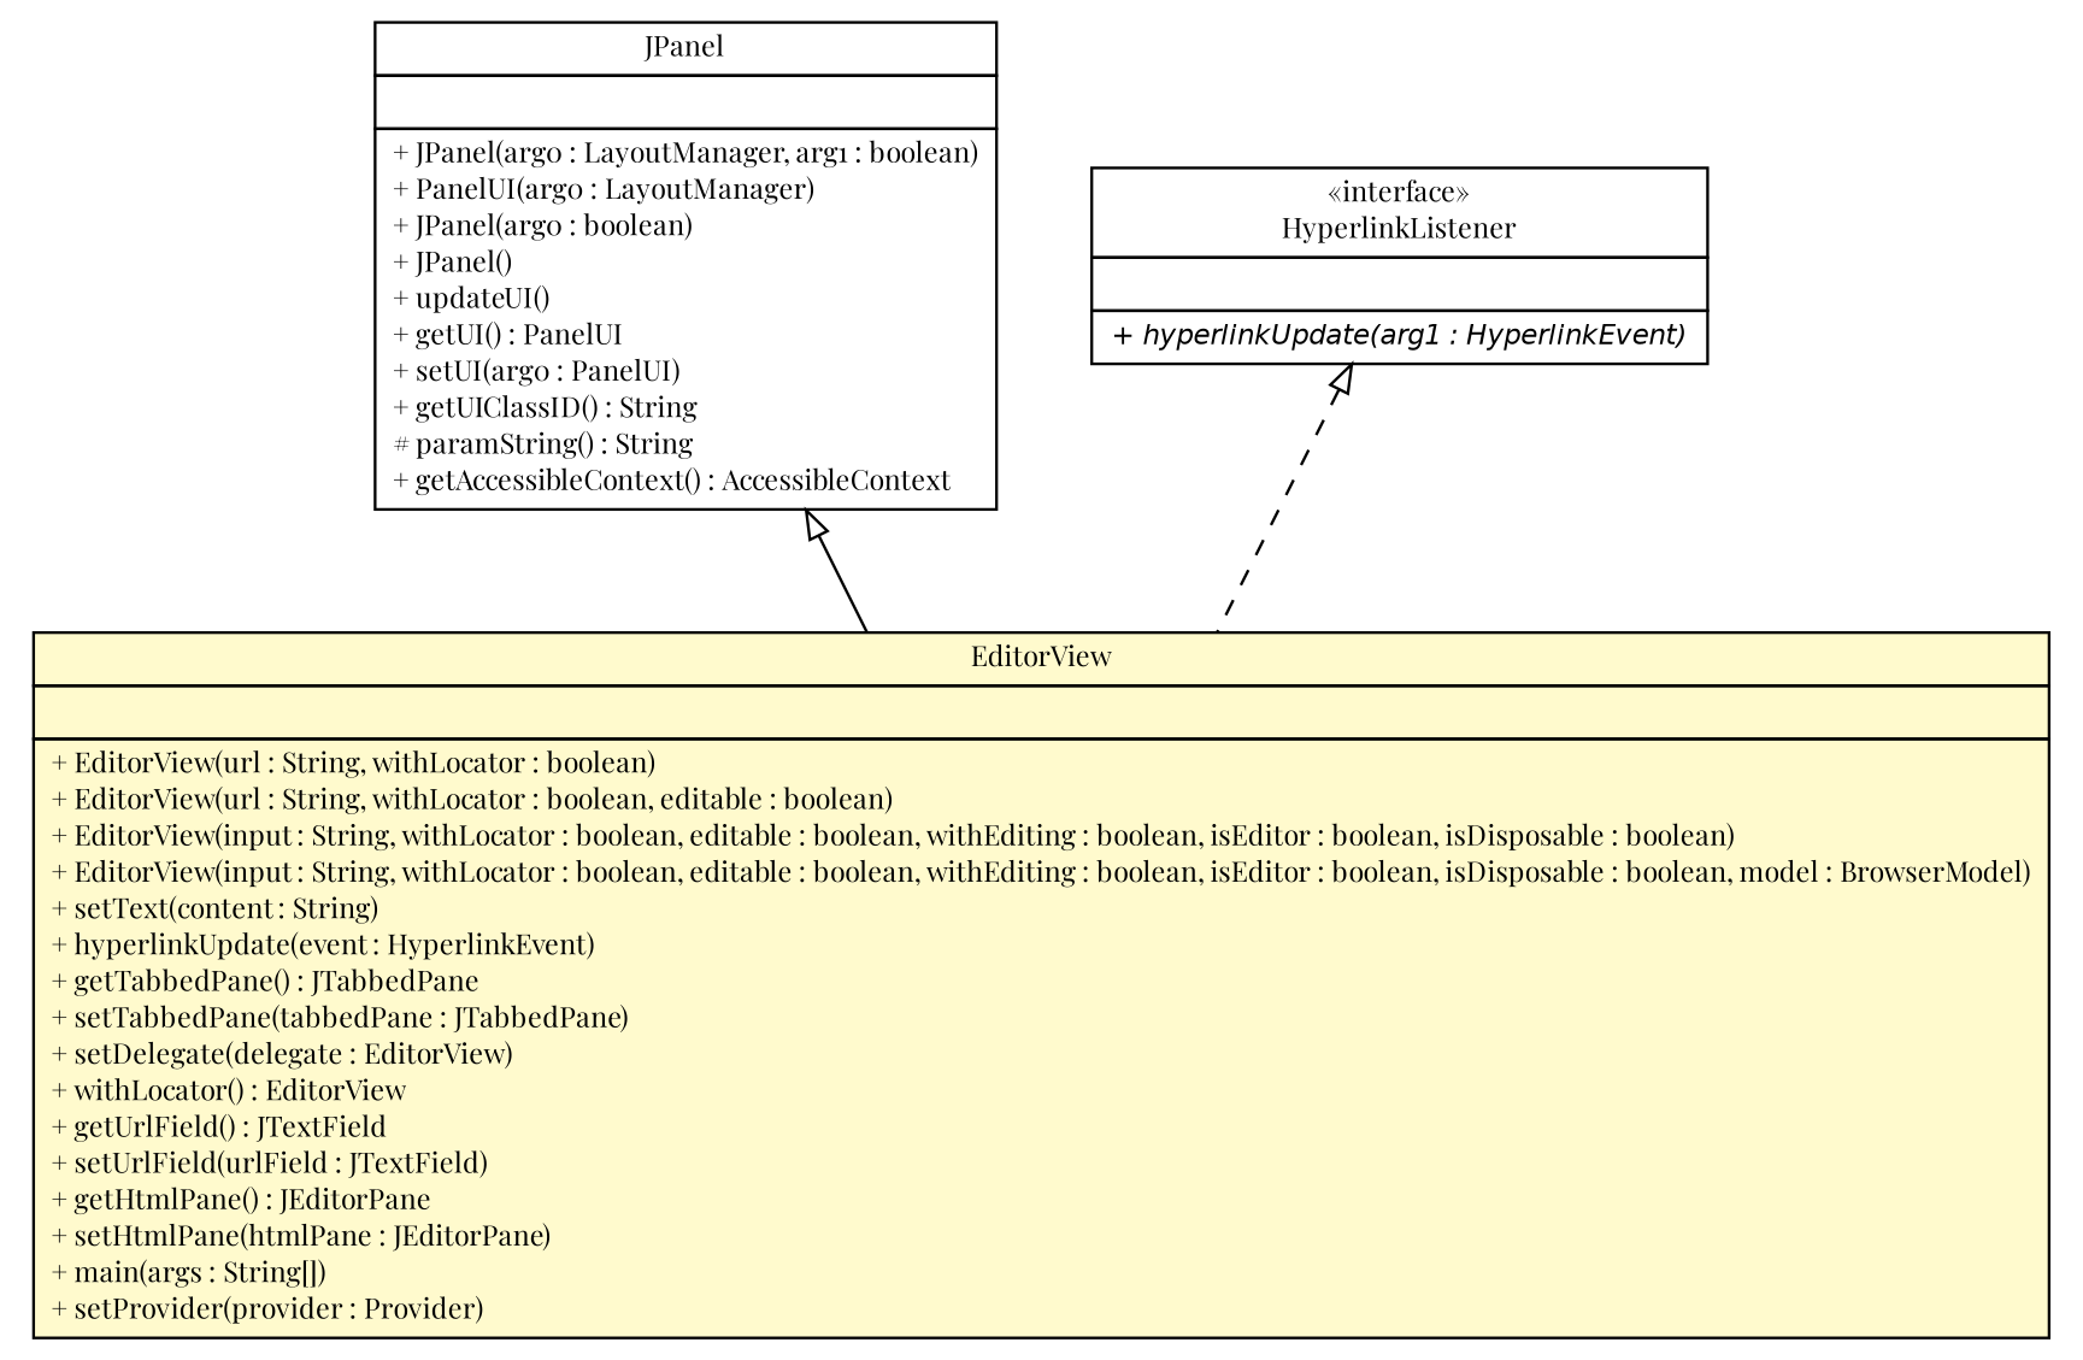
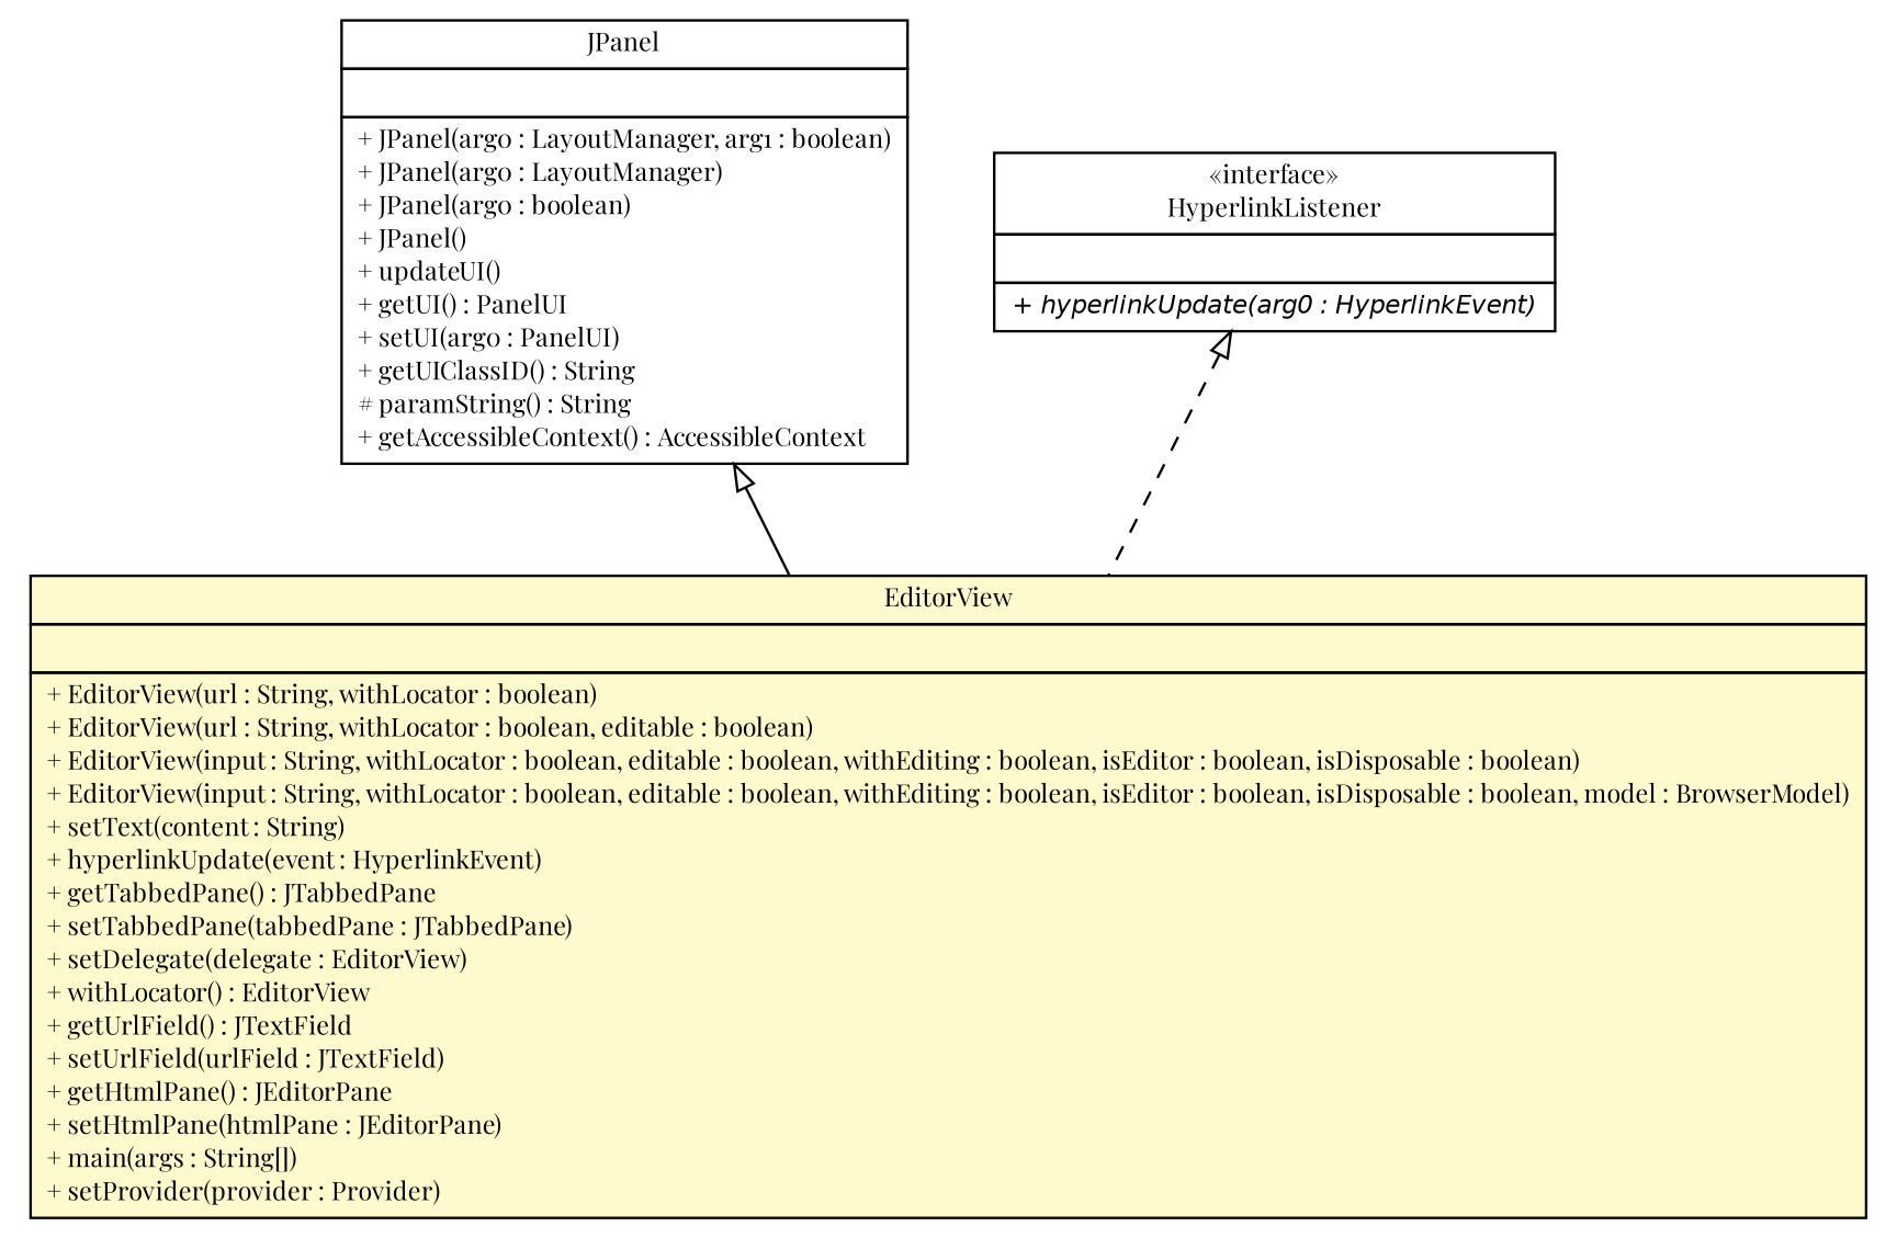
  digraph {
    fontname="Playfair Display"
    nodesep=0.25
    ranksep=0.5
    node [fontcolor=black fontname="Playfair Display" fontsize=10.0 shape=plaintext]
    edge [arrowtail=empty dir=back fontname="Playfair Display" fontsize=10 headport=p labelfontname=Helvetica labelfontsize=10 tailport=p]
    n1 [label=<<table title="sorcer.ui.exertlet.EditorView" border="0" cellborder="1" cellspacing="0" cellpadding="2" port="p" bgcolor="lemonChiffon" href="./EditorView.html"> 		<tr><td><table border="0" cellspacing="0" cellpadding="1"> <tr><td align="center" balign="center"> EditorView </td></tr> 		</table></td></tr> 		<tr><td><table border="0" cellspacing="0" cellpadding="1"> <tr><td align="left" balign="left">  </td></tr> 		</table></td></tr> 		<tr><td><table border="0" cellspacing="0" cellpadding="1"> <tr><td align="left" balign="left"> + EditorView(url : String, withLocator : boolean) </td></tr> <tr><td align="left" balign="left"> + EditorView(url : String, withLocator : boolean, editable : boolean) </td></tr> <tr><td align="left" balign="left"> + EditorView(input : String, withLocator : boolean, editable : boolean, withEditing : boolean, isEditor : boolean, isDisposable : boolean) </td></tr> <tr><td align="left" balign="left"> + EditorView(input : String, withLocator : boolean, editable : boolean, withEditing : boolean, isEditor : boolean, isDisposable : boolean, model : BrowserModel) </td></tr> <tr><td align="left" balign="left"> + setText(content : String) </td></tr> <tr><td align="left" balign="left"> + hyperlinkUpdate(event : HyperlinkEvent) </td></tr> <tr><td align="left" balign="left"> + getTabbedPane() : JTabbedPane </td></tr> <tr><td align="left" balign="left"> + setTabbedPane(tabbedPane : JTabbedPane) </td></tr> <tr><td align="left" balign="left"> + setDelegate(delegate : EditorView) </td></tr> <tr><td align="left" balign="left"> + withLocator() : EditorView </td></tr> <tr><td align="left" balign="left"> + getUrlField() : JTextField </td></tr> <tr><td align="left" balign="left"> + setUrlField(urlField : JTextField) </td></tr> <tr><td align="left" balign="left"> + getHtmlPane() : JEditorPane </td></tr> <tr><td align="left" balign="left"> + setHtmlPane(htmlPane : JEditorPane) </td></tr> <tr><td align="left" balign="left"> + main(args : String[]) </td></tr> <tr><td align="left" balign="left"> + setProvider(provider : Provider) </td></tr> 		</table></td></tr> 		</table>>]
-   n2 [label=<<table title="javax.swing.JPanel" border="0" cellborder="1" cellspacing="0" cellpadding="2" port="p" href="http://docs.oracle.com/javase/7/docs/api/javax/swing/JPanel.html"> 		<tr><td><table border="0" cellspacing="0" cellpadding="1"> <tr><td align="center" balign="center"> JPanel </td></tr> 		</table></td></tr> 		<tr><td><table border="0" cellspacing="0" cellpadding="1"> <tr><td align="left" balign="left">  </td></tr> 		</table></td></tr> 		<tr><td><table border="0" cellspacing="0" cellpadding="1"> <tr><td align="left" balign="left"> + JPanel(arg0 : LayoutManager, arg1 : boolean) </td></tr> <tr><td align="left" balign="left"> + PanelUI(arg0 : LayoutManager) </td></tr> <tr><td align="left" balign="left"> + JPanel(arg0 : boolean) </td></tr> <tr><td align="left" balign="left"> + JPanel() </td></tr> <tr><td align="left" balign="left"> + updateUI() </td></tr> <tr><td align="left" balign="left"> + getUI() : PanelUI </td></tr> <tr><td align="left" balign="left"> + setUI(arg0 : PanelUI) </td></tr> <tr><td align="left" balign="left"> + getUIClassID() : String </td></tr> <tr><td align="left" balign="left"> # paramString() : String </td></tr> <tr><td align="left" balign="left"> + getAccessibleContext() : AccessibleContext </td></tr> 		</table></td></tr> 		</table>>]
-   n3 [label=<<table title="javax.swing.event.HyperlinkListener" border="0" cellborder="1" cellspacing="0" cellpadding="2" port="p" href="http://docs.oracle.com/javase/7/docs/api/javax/swing/event/HyperlinkListener.html"> 		<tr><td><table border="0" cellspacing="0" cellpadding="1"> <tr><td align="center" balign="center"> &#171;interface&#187; </td></tr> <tr><td align="center" balign="center"> HyperlinkListener </td></tr> 		</table></td></tr> 		<tr><td><table border="0" cellspacing="0" cellpadding="1"> <tr><td align="left" balign="left">  </td></tr> 		</table></td></tr> 		<tr><td><table border="0" cellspacing="0" cellpadding="1"> <tr><td align="left" balign="left"><font face="Helvetica-Oblique" point-size="10.0"> + hyperlinkUpdate(arg1 : HyperlinkEvent) </font></td></tr> 		</table></td></tr> 		</table>>]
+   n2 [label=<<table title="javax.swing.JPanel" border="0" cellborder="1" cellspacing="0" cellpadding="2" port="p" href="http://docs.oracle.com/javase/7/docs/api/javax/swing/JPanel.html"> 		<tr><td><table border="0" cellspacing="0" cellpadding="1"> <tr><td align="center" balign="center"> JPanel </td></tr> 		</table></td></tr> 		<tr><td><table border="0" cellspacing="0" cellpadding="1"> <tr><td align="left" balign="left">  </td></tr> 		</table></td></tr> 		<tr><td><table border="0" cellspacing="0" cellpadding="1"> <tr><td align="left" balign="left"> + JPanel(arg0 : LayoutManager, arg1 : boolean) </td></tr> <tr><td align="left" balign="left"> + JPanel(arg0 : LayoutManager) </td></tr> <tr><td align="left" balign="left"> + JPanel(arg0 : boolean) </td></tr> <tr><td align="left" balign="left"> + JPanel() </td></tr> <tr><td align="left" balign="left"> + updateUI() </td></tr> <tr><td align="left" balign="left"> + getUI() : PanelUI </td></tr> <tr><td align="left" balign="left"> + setUI(arg0 : PanelUI) </td></tr> <tr><td align="left" balign="left"> + getUIClassID() : String </td></tr> <tr><td align="left" balign="left"> # paramString() : String </td></tr> <tr><td align="left" balign="left"> + getAccessibleContext() : AccessibleContext </td></tr> 		</table></td></tr> 		</table>>]
+   n3 [label=<<table title="javax.swing.event.HyperlinkListener" border="0" cellborder="1" cellspacing="0" cellpadding="2" port="p" href="http://docs.oracle.com/javase/7/docs/api/javax/swing/event/HyperlinkListener.html"> 		<tr><td><table border="0" cellspacing="0" cellpadding="1"> <tr><td align="center" balign="center"> &#171;interface&#187; </td></tr> <tr><td align="center" balign="center"> HyperlinkListener </td></tr> 		</table></td></tr> 		<tr><td><table border="0" cellspacing="0" cellpadding="1"> <tr><td align="left" balign="left">  </td></tr> 		</table></td></tr> 		<tr><td><table border="0" cellspacing="0" cellpadding="1"> <tr><td align="left" balign="left"><font face="Helvetica-Oblique" point-size="10.0"> + hyperlinkUpdate(arg0 : HyperlinkEvent) </font></td></tr> 		</table></td></tr> 		</table>>]
    n2 -> n1
    n3 -> n1 [style=dashed]
  }
